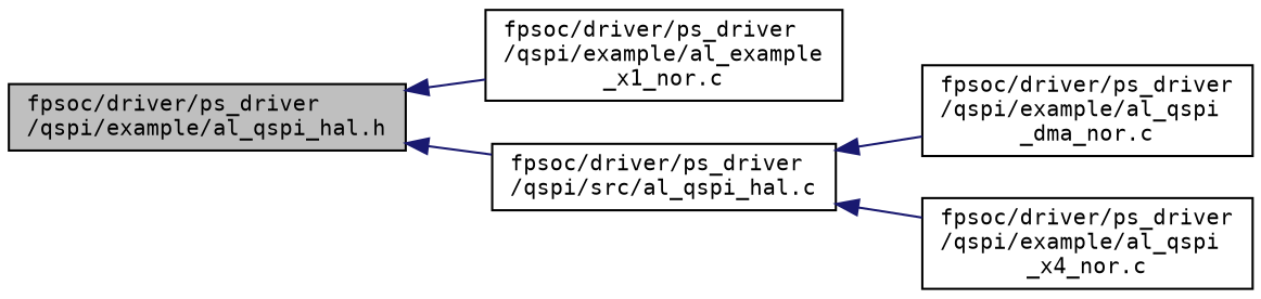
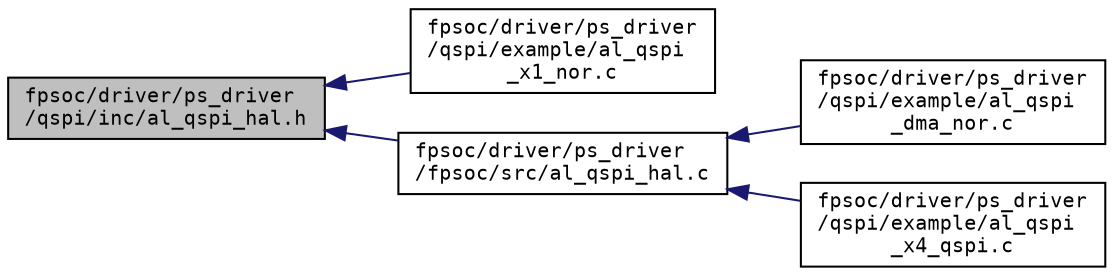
  digraph {
    fontname="DejaVu Sans Mono"
    rankdir=LR
    node [color=black fillcolor=white fontname="DejaVu Sans Mono" fontsize=10 shape=record style=filled]
    edge [color=midnightblue dir=back fontname="DejaVu Sans Mono" fontsize=10 labelfontname=Helvetica labelfontsize=10 style=solid]
-   n1 [fillcolor=grey75 fontcolor=black height=0.2 label="fpsoc/driver/ps_driver\l/qspi/example/al_qspi_hal.h" width=0.4]
-   n2 [height=0.2 label="fpsoc/driver/ps_driver\l/qspi/example/al_example\l_x1_nor.c" width=0.4]
-   n3 [height=0.2 label="fpsoc/driver/ps_driver\l/qspi/src/al_qspi_hal.c" width=0.4]
+   n1 [fillcolor=grey75 fontcolor=black height=0.2 label="fpsoc/driver/ps_driver\l/qspi/inc/al_qspi_hal.h" width=0.4]
+   n2 [height=0.2 label="fpsoc/driver/ps_driver\l/qspi/example/al_qspi\l_x1_nor.c" width=0.4]
+   n3 [height=0.2 label="fpsoc/driver/ps_driver\l/fpsoc/src/al_qspi_hal.c" width=0.4]
    n4 [height=0.2 label="fpsoc/driver/ps_driver\l/qspi/example/al_qspi\l_dma_nor.c" width=0.4]
-   n5 [height=0.2 label="fpsoc/driver/ps_driver\l/qspi/example/al_qspi\l_x4_nor.c" width=0.4]
+   n5 [height=0.2 label="fpsoc/driver/ps_driver\l/qspi/example/al_qspi\l_x4_qspi.c" width=0.4]
    n1 -> n2
    n1 -> n3
    n3 -> n4
    n3 -> n5
  }
